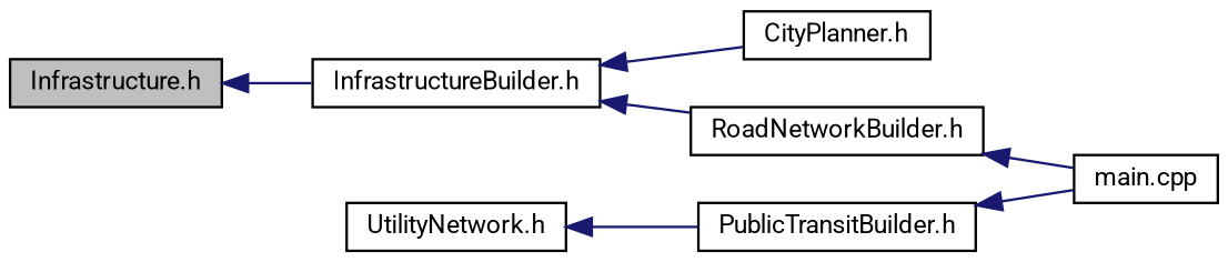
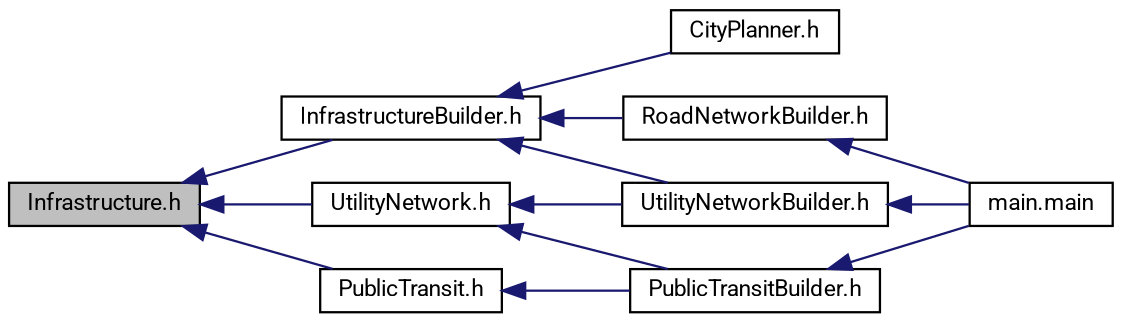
  digraph {
    fontname=Roboto
    rankdir=LR
    node [color=black fillcolor=white fontname=Roboto fontsize=10 shape=record style=filled]
    edge [color=midnightblue dir=back fontname=Roboto fontsize=10 labelfontname=Helvetica labelfontsize=10 style=solid]
    n1 [fillcolor=grey75 fontcolor=black height=0.2 label="Infrastructure.h" width=0.4]
    n2 [height=0.2 label="InfrastructureBuilder.h" width=0.4]
+   n3 [height=0.2 label="PublicTransit.h" width=0.4]
    n4 [height=0.2 label="UtilityNetwork.h" width=0.4]
    n5 [height=0.2 label="CityPlanner.h" width=0.4]
    n6 [height=0.2 label="RoadNetworkBuilder.h" width=0.4]
+   n7 [height=0.2 label="UtilityNetworkBuilder.h" width=0.4]
    n8 [height=0.2 label="PublicTransitBuilder.h" width=0.4]
-   n9 [height=0.2 label="main.cpp" width=0.4]
+   n9 [height=0.2 label="main.main" width=0.4]
    n1 -> n2
+   n1 -> n3
+   n1 -> n4
    n2 -> n5
    n2 -> n6
+   n2 -> n7
+   n3 -> n8
+   n4 -> n7
    n4 -> n8
    n6 -> n9
+   n7 -> n9
    n8 -> n9
  }
